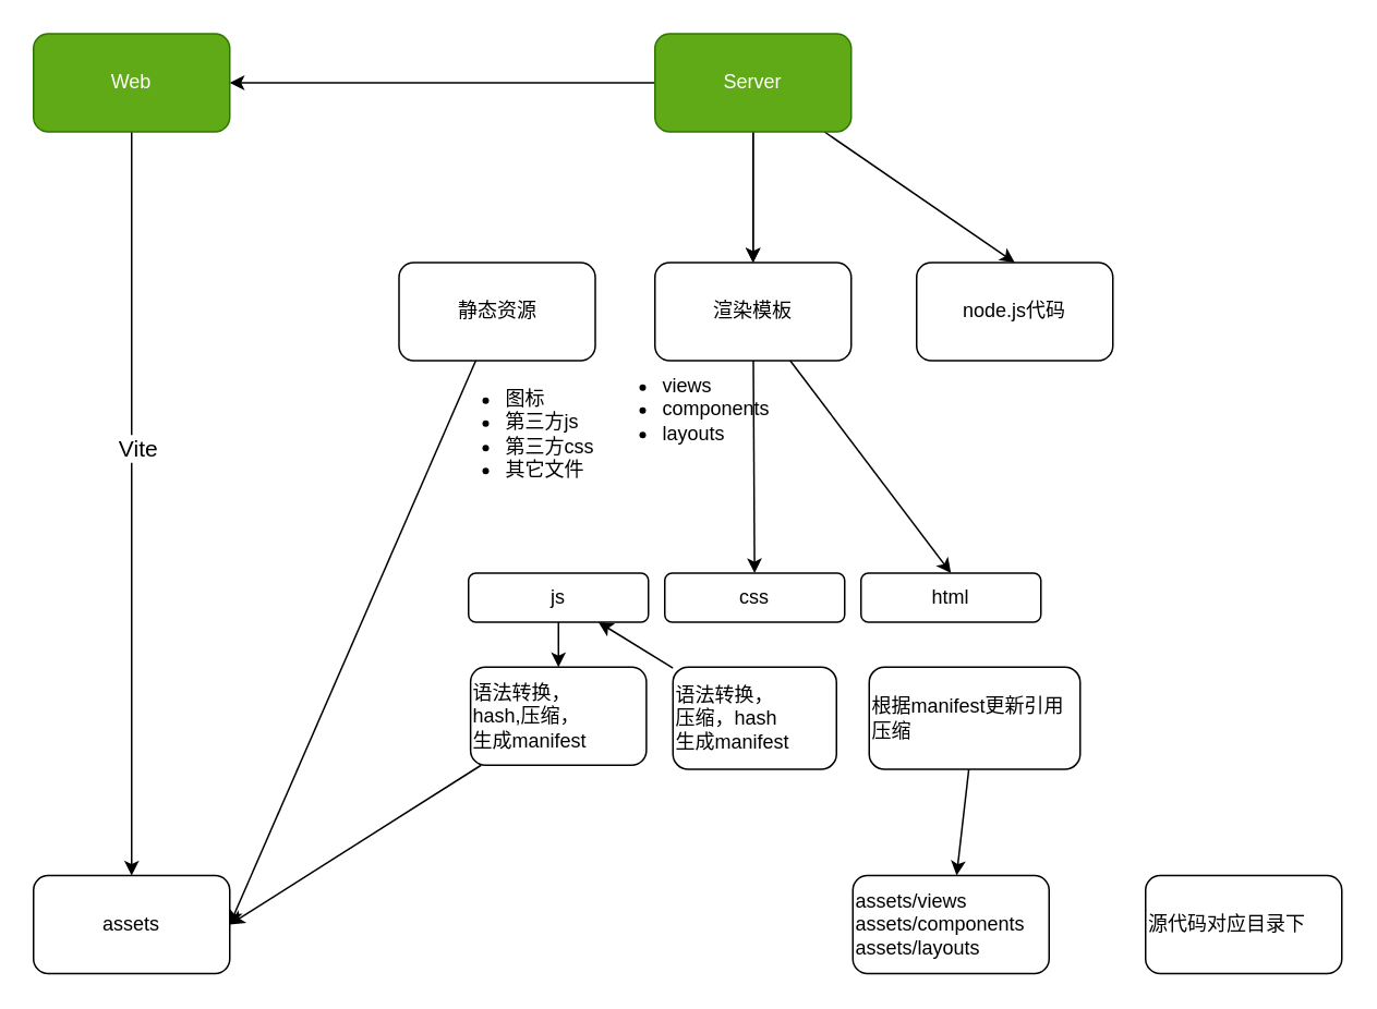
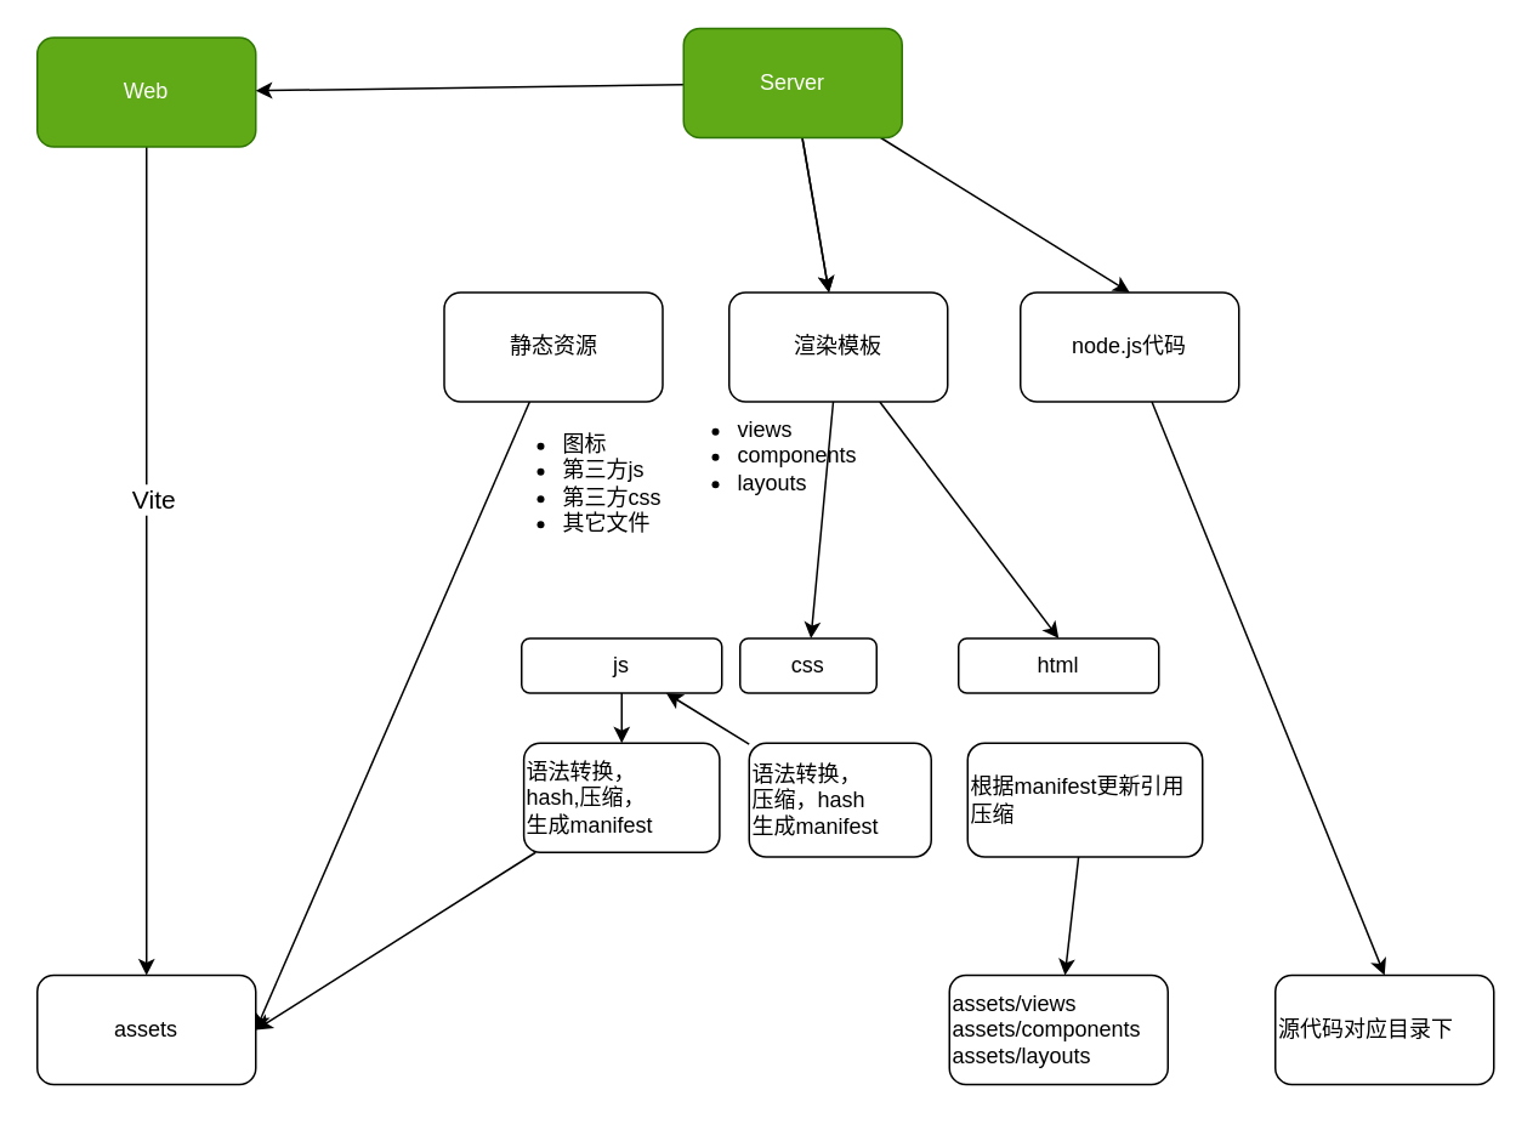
  <mxCell id="0" />
  <mxCell id="1" parent="0" />
  <mxCell id="2" value="" style="edgeStyle=none;html=1;" parent="1" source="4" target="17" edge="1"><mxGeometry relative="1" as="geometry" /></mxCell>
  <mxCell id="3" value="&lt;font style=&quot;font-size: 14px;&quot;&gt;Vite&lt;/font&gt;" style="edgeLabel;html=1;align=center;verticalAlign=middle;resizable=0;points=[];" parent="2" vertex="1" connectable="0"><mxGeometry x="-0.15" y="3" relative="1" as="geometry"><mxPoint as="offset" /></mxGeometry></mxCell>
  <mxCell id="4" value="Web" style="rounded=1;whiteSpace=wrap;html=1;fillColor=#60a917;fontColor=#ffffff;strokeColor=#2D7600;" parent="1" vertex="1"><mxGeometry x="20" y="20" width="120" height="60" as="geometry" /></mxCell>
  <mxCell id="5" value="" style="edgeStyle=none;html=1;" parent="1" source="9" target="12" edge="1"><mxGeometry relative="1" as="geometry" /></mxCell>
  <mxCell id="6" value="" style="edgeStyle=none;html=1;" parent="1" source="9" target="12" edge="1"><mxGeometry relative="1" as="geometry" /></mxCell>
  <mxCell id="7" style="edgeStyle=none;html=1;entryX=0.5;entryY=0;entryDx=0;entryDy=0;" parent="1" source="9" target="14" edge="1"><mxGeometry relative="1" as="geometry"><mxPoint x="460" y="160" as="targetPoint" /></mxGeometry></mxCell>
  <mxCell id="8" style="edgeStyle=none;html=1;" parent="1" source="9" target="4" edge="1"><mxGeometry relative="1" as="geometry"><mxPoint x="590" y="170" as="targetPoint" /></mxGeometry></mxCell>
- <mxCell id="9" value="Server" style="rounded=1;whiteSpace=wrap;html=1;fillColor=#60a917;fontColor=#ffffff;strokeColor=#2D7600;" parent="1" vertex="1"><mxGeometry x="400" y="20" width="120" height="60" as="geometry" /></mxCell>
+ <mxCell id="9" value="Server" style="rounded=1;whiteSpace=wrap;html=1;fillColor=#60a917;fontColor=#ffffff;strokeColor=#2D7600;" parent="1" vertex="1"><mxGeometry x="375" y="15" width="120" height="60" as="geometry" /></mxCell>
  <mxCell id="10" style="edgeStyle=none;html=1;" parent="1" source="12" target="21" edge="1"><mxGeometry relative="1" as="geometry" /></mxCell>
  <mxCell id="11" style="edgeStyle=none;html=1;entryX=0.5;entryY=0;entryDx=0;entryDy=0;" parent="1" source="12" target="22" edge="1"><mxGeometry relative="1" as="geometry" /></mxCell>
  <mxCell id="12" value="渲染模板" style="whiteSpace=wrap;html=1;rounded=1;" parent="1" vertex="1"><mxGeometry x="400" y="160" width="120" height="60" as="geometry" /></mxCell>
+ <mxCell id="13" style="edgeStyle=none;html=1;entryX=0.5;entryY=0;entryDx=0;entryDy=0;" parent="1" source="14" target="31" edge="1"><mxGeometry relative="1" as="geometry" /></mxCell>
  <mxCell id="14" value="node.js代码" style="whiteSpace=wrap;html=1;rounded=1;" parent="1" vertex="1"><mxGeometry x="560" y="160" width="120" height="60" as="geometry" /></mxCell>
  <mxCell id="15" style="edgeStyle=none;html=1;entryX=1;entryY=0.5;entryDx=0;entryDy=0;" parent="1" source="16" target="17" edge="1"><mxGeometry relative="1" as="geometry" /></mxCell>
  <mxCell id="16" value="静态资源" style="whiteSpace=wrap;html=1;rounded=1;" parent="1" vertex="1"><mxGeometry x="243.5" y="160" width="120" height="60" as="geometry" /></mxCell>
  <mxCell id="17" value="assets" style="whiteSpace=wrap;html=1;rounded=1;" parent="1" vertex="1"><mxGeometry x="20" y="535" width="120" height="60" as="geometry" /></mxCell>
  <mxCell id="18" value="&lt;ul&gt;&lt;li&gt;图标&lt;/li&gt;&lt;li&gt;第三方js&lt;/li&gt;&lt;li&gt;第三方css&lt;/li&gt;&lt;li&gt;其它文件&lt;/li&gt;&lt;/ul&gt;" style="text;strokeColor=none;fillColor=none;html=1;whiteSpace=wrap;verticalAlign=middle;overflow=hidden;" parent="1" vertex="1"><mxGeometry x="267" y="210" width="96.5" height="110" as="geometry" /></mxCell>
  <mxCell id="19" value="" style="edgeStyle=none;html=1;" parent="1" source="20" target="25" edge="1"><mxGeometry relative="1" as="geometry" /></mxCell>
  <mxCell id="20" value="js" style="whiteSpace=wrap;html=1;rounded=1;" parent="1" vertex="1"><mxGeometry x="286" y="350" width="110" height="30" as="geometry" /></mxCell>
- <mxCell id="21" value="css" style="whiteSpace=wrap;html=1;rounded=1;" parent="1" vertex="1"><mxGeometry x="406" y="350" width="110" height="30" as="geometry" /></mxCell>
+ <mxCell id="21" value="css" style="whiteSpace=wrap;html=1;rounded=1;" parent="1" vertex="1"><mxGeometry x="406" y="350" width="75" height="30" as="geometry" /></mxCell>
  <mxCell id="22" value="html" style="whiteSpace=wrap;html=1;rounded=1;" parent="1" vertex="1"><mxGeometry x="526" y="350" width="110" height="30" as="geometry" /></mxCell>
  <mxCell id="23" value="&lt;ul&gt;&lt;li&gt;views&lt;/li&gt;&lt;li&gt;components&lt;/li&gt;&lt;li&gt;layouts&lt;/li&gt;&lt;/ul&gt;" style="text;strokeColor=none;fillColor=none;html=1;whiteSpace=wrap;verticalAlign=middle;overflow=hidden;" parent="1" vertex="1"><mxGeometry x="363" y="210" width="110" height="80" as="geometry" /></mxCell>
  <mxCell id="24" style="edgeStyle=none;html=1;entryX=1;entryY=0.5;entryDx=0;entryDy=0;" parent="1" source="25" target="17" edge="1"><mxGeometry relative="1" as="geometry" /></mxCell>
  <mxCell id="25" value="语法转换，&lt;br&gt;hash,压缩，&lt;br&gt;生成manifest" style="whiteSpace=wrap;html=1;rounded=1;align=left;" parent="1" vertex="1"><mxGeometry x="287.25" y="407.5" width="107.5" height="60" as="geometry" /></mxCell>
  <mxCell id="26" style="edgeStyle=none;html=1;" parent="1" source="27" target="20" edge="1"><mxGeometry relative="1" as="geometry" /></mxCell>
  <mxCell id="27" value="语法转换，&lt;br&gt;压缩，hash&lt;br&gt;生成manifest" style="whiteSpace=wrap;html=1;rounded=1;align=left;" parent="1" vertex="1"><mxGeometry x="411" y="407.5" width="100" height="62.5" as="geometry" /></mxCell>
  <mxCell id="28" value="assets/views&lt;br&gt;assets/components&lt;br&gt;assets/layouts" style="whiteSpace=wrap;html=1;align=left;rounded=1;" parent="1" vertex="1"><mxGeometry x="521" y="535" width="120" height="60" as="geometry" /></mxCell>
  <mxCell id="29" value="" style="edgeStyle=none;html=1;" parent="1" source="30" target="28" edge="1"><mxGeometry relative="1" as="geometry" /></mxCell>
  <mxCell id="30" value="根据manifest更新引用&lt;br&gt;压缩" style="whiteSpace=wrap;html=1;rounded=1;align=left;" parent="1" vertex="1"><mxGeometry x="531" y="407.5" width="129" height="62.5" as="geometry" /></mxCell>
  <mxCell id="31" value="源代码对应目录下" style="whiteSpace=wrap;html=1;align=left;rounded=1;" parent="1" vertex="1"><mxGeometry x="700" y="535" width="120" height="60" as="geometry" /></mxCell>
